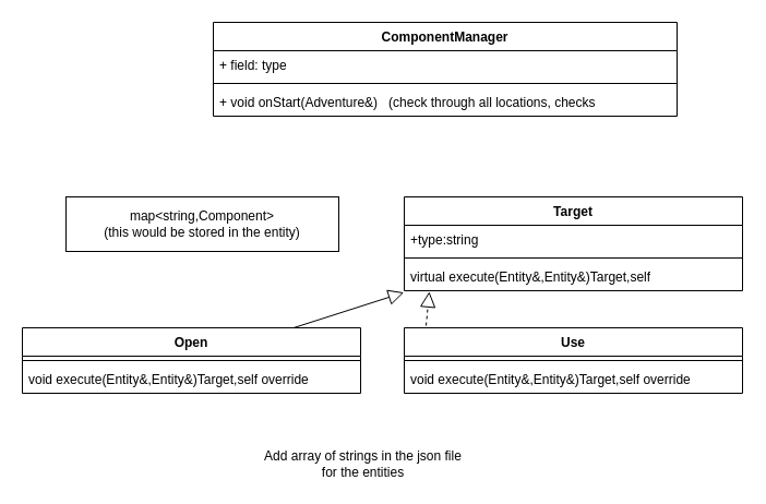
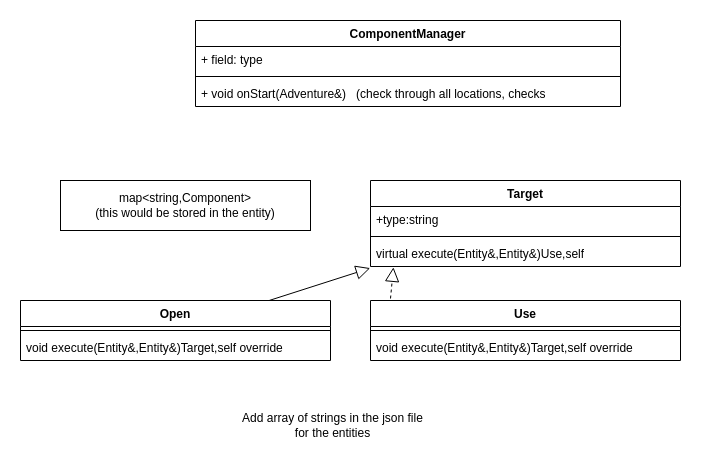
  <mxCell id="0" />
  <mxCell id="1" parent="0" />
  <mxCell id="2" value="Target" style="swimlane;fontStyle=1;align=center;verticalAlign=top;childLayout=stackLayout;horizontal=1;startSize=26;horizontalStack=0;resizeParent=1;resizeParentMax=0;resizeLast=0;collapsible=1;marginBottom=0;whiteSpace=wrap;html=1;" vertex="1" parent="1"><mxGeometry x="370" y="180" width="310" height="86" as="geometry" /></mxCell>
  <mxCell id="3" value="+type:string" style="text;strokeColor=none;fillColor=none;align=left;verticalAlign=top;spacingLeft=4;spacingRight=4;overflow=hidden;rotatable=0;points=[[0,0.5],[1,0.5]];portConstraint=eastwest;whiteSpace=wrap;html=1;" vertex="1" parent="2"><mxGeometry y="26" width="310" height="26" as="geometry" /></mxCell>
  <mxCell id="4" value="" style="line;strokeWidth=1;fillColor=none;align=left;verticalAlign=middle;spacingTop=-1;spacingLeft=3;spacingRight=3;rotatable=0;labelPosition=right;points=[];portConstraint=eastwest;strokeColor=inherit;" vertex="1" parent="2"><mxGeometry y="52" width="310" height="8" as="geometry" /></mxCell>
- <mxCell id="5" value="virtual execute(Entity&amp;amp;,Entity&amp;amp;)Target,self" style="text;strokeColor=none;fillColor=none;align=left;verticalAlign=top;spacingLeft=4;spacingRight=4;overflow=hidden;rotatable=0;points=[[0,0.5],[1,0.5]];portConstraint=eastwest;whiteSpace=wrap;html=1;" vertex="1" parent="2"><mxGeometry y="60" width="310" height="26" as="geometry" /></mxCell>
+ <mxCell id="5" value="virtual execute(Entity&amp;amp;,Entity&amp;amp;)Use,self" style="text;strokeColor=none;fillColor=none;align=left;verticalAlign=top;spacingLeft=4;spacingRight=4;overflow=hidden;rotatable=0;points=[[0,0.5],[1,0.5]];portConstraint=eastwest;whiteSpace=wrap;html=1;" vertex="1" parent="2"><mxGeometry y="60" width="310" height="26" as="geometry" /></mxCell>
  <mxCell id="6" value="Use" style="swimlane;fontStyle=1;align=center;verticalAlign=top;childLayout=stackLayout;horizontal=1;startSize=26;horizontalStack=0;resizeParent=1;resizeParentMax=0;resizeLast=0;collapsible=1;marginBottom=0;whiteSpace=wrap;html=1;" vertex="1" parent="1"><mxGeometry x="370" y="300" width="310" height="60" as="geometry" /></mxCell>
  <mxCell id="7" value="" style="line;strokeWidth=1;fillColor=none;align=left;verticalAlign=middle;spacingTop=-1;spacingLeft=3;spacingRight=3;rotatable=0;labelPosition=right;points=[];portConstraint=eastwest;strokeColor=inherit;" vertex="1" parent="6"><mxGeometry y="26" width="310" height="8" as="geometry" /></mxCell>
  <mxCell id="8" value="void execute(Entity&amp;amp;,Entity&amp;amp;)Target,self override" style="text;strokeColor=none;fillColor=none;align=left;verticalAlign=top;spacingLeft=4;spacingRight=4;overflow=hidden;rotatable=0;points=[[0,0.5],[1,0.5]];portConstraint=eastwest;whiteSpace=wrap;html=1;" vertex="1" parent="6"><mxGeometry y="34" width="310" height="26" as="geometry" /></mxCell>
  <mxCell id="9" value="Open" style="swimlane;fontStyle=1;align=center;verticalAlign=top;childLayout=stackLayout;horizontal=1;startSize=26;horizontalStack=0;resizeParent=1;resizeParentMax=0;resizeLast=0;collapsible=1;marginBottom=0;whiteSpace=wrap;html=1;" vertex="1" parent="1"><mxGeometry x="20" y="300" width="310" height="60" as="geometry" /></mxCell>
  <mxCell id="10" value="" style="line;strokeWidth=1;fillColor=none;align=left;verticalAlign=middle;spacingTop=-1;spacingLeft=3;spacingRight=3;rotatable=0;labelPosition=right;points=[];portConstraint=eastwest;strokeColor=inherit;" vertex="1" parent="9"><mxGeometry y="26" width="310" height="8" as="geometry" /></mxCell>
  <mxCell id="11" value="void execute(Entity&amp;amp;,Entity&amp;amp;)Target,self override" style="text;strokeColor=none;fillColor=none;align=left;verticalAlign=top;spacingLeft=4;spacingRight=4;overflow=hidden;rotatable=0;points=[[0,0.5],[1,0.5]];portConstraint=eastwest;whiteSpace=wrap;html=1;" vertex="1" parent="9"><mxGeometry y="34" width="310" height="26" as="geometry" /></mxCell>
  <mxCell id="12" value="" style="endArrow=block;dashed=0;endFill=0;endSize=12;html=1;rounded=0;entryX=-0.001;entryY=1.062;entryDx=0;entryDy=0;entryPerimeter=0;" edge="1" parent="1" source="9" target="5"><mxGeometry width="160" relative="1" as="geometry"><mxPoint x="270" y="160" as="sourcePoint" /><mxPoint x="430" y="160" as="targetPoint" /></mxGeometry></mxCell>
  <mxCell id="13" value="" style="endArrow=block;dashed=1;endFill=0;endSize=12;html=1;rounded=0;entryX=0.074;entryY=1.031;entryDx=0;entryDy=0;entryPerimeter=0;" edge="1" parent="1" target="5"><mxGeometry width="160" relative="1" as="geometry"><mxPoint x="390" y="298" as="sourcePoint" /><mxPoint x="430" y="280" as="targetPoint" /></mxGeometry></mxCell>
  <mxCell id="14" value="map&amp;lt;string,Component&amp;gt;&lt;div&gt;(this would be stored in the entity)&lt;/div&gt;" style="html=1;whiteSpace=wrap;" vertex="1" parent="1"><mxGeometry x="60" y="180" width="250" height="50" as="geometry" /></mxCell>
  <mxCell id="15" value="ComponentManager" style="swimlane;fontStyle=1;align=center;verticalAlign=top;childLayout=stackLayout;horizontal=1;startSize=26;horizontalStack=0;resizeParent=1;resizeParentMax=0;resizeLast=0;collapsible=1;marginBottom=0;whiteSpace=wrap;html=1;" vertex="1" parent="1"><mxGeometry x="195" y="20" width="425" height="86" as="geometry" /></mxCell>
  <mxCell id="16" value="+ field: type" style="text;strokeColor=none;fillColor=none;align=left;verticalAlign=top;spacingLeft=4;spacingRight=4;overflow=hidden;rotatable=0;points=[[0,0.5],[1,0.5]];portConstraint=eastwest;whiteSpace=wrap;html=1;" vertex="1" parent="15"><mxGeometry y="26" width="425" height="26" as="geometry" /></mxCell>
  <mxCell id="17" value="" style="line;strokeWidth=1;fillColor=none;align=left;verticalAlign=middle;spacingTop=-1;spacingLeft=3;spacingRight=3;rotatable=0;labelPosition=right;points=[];portConstraint=eastwest;strokeColor=inherit;" vertex="1" parent="15"><mxGeometry y="52" width="425" height="8" as="geometry" /></mxCell>
  <mxCell id="18" value="+ void onStart(Adventure&amp;amp;)&amp;nbsp; &amp;nbsp;(check through all locations, checks&amp;nbsp;" style="text;strokeColor=none;fillColor=none;align=left;verticalAlign=top;spacingLeft=4;spacingRight=4;overflow=hidden;rotatable=0;points=[[0,0.5],[1,0.5]];portConstraint=eastwest;whiteSpace=wrap;html=1;" vertex="1" parent="15"><mxGeometry y="60" width="425" height="26" as="geometry" /></mxCell>
  <mxCell id="19" value="Add array of strings in the json file for the entities" style="text;html=1;align=center;verticalAlign=middle;whiteSpace=wrap;rounded=0;" vertex="1" parent="1"><mxGeometry x="240" y="410" width="185" height="30" as="geometry" /></mxCell>
